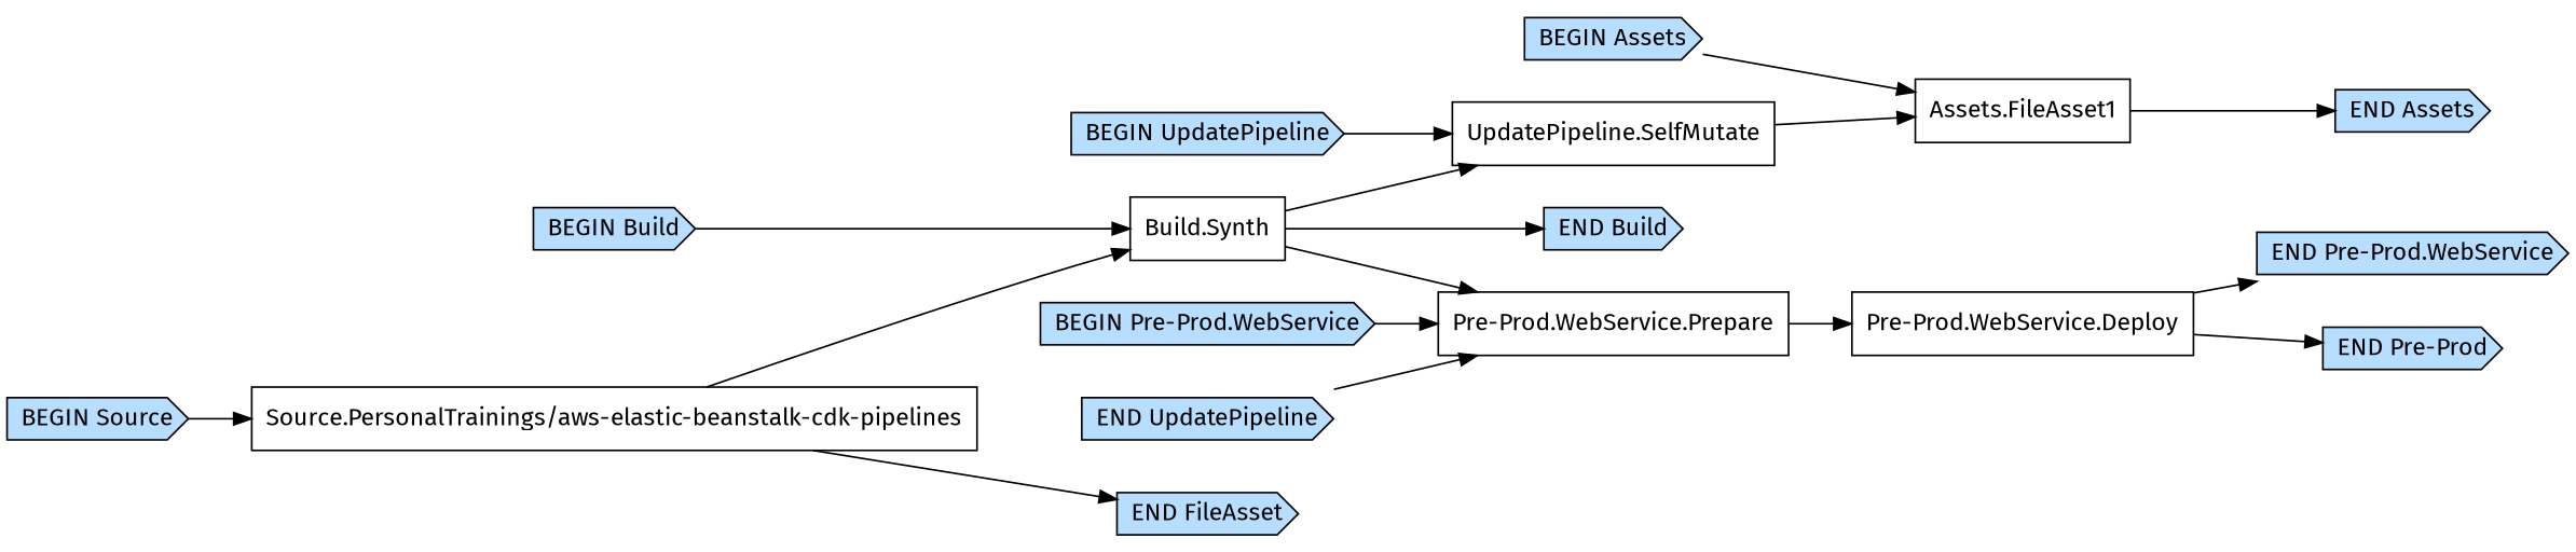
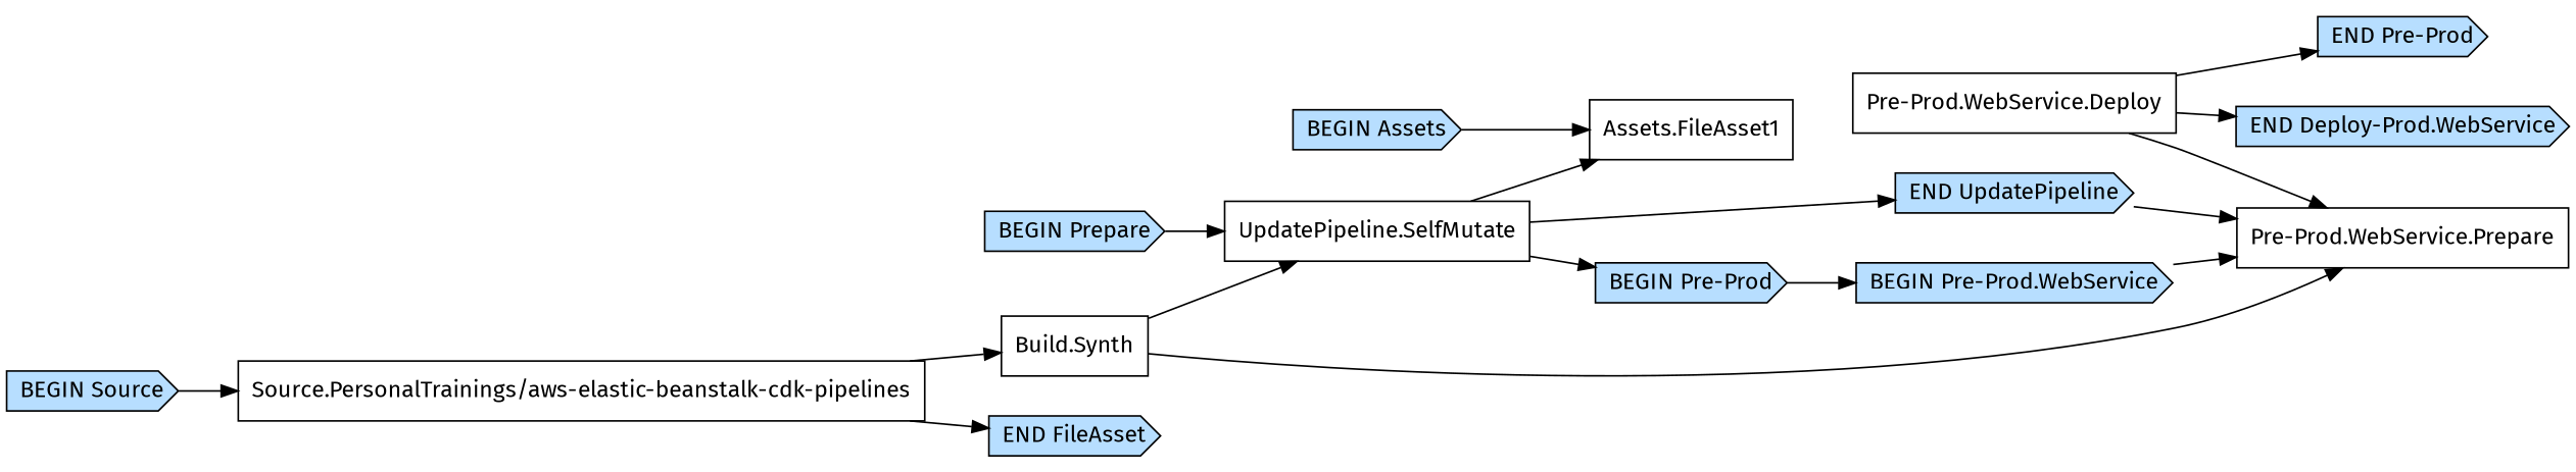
  digraph {
    fontname="Fira Sans"
    rankdir=LR
    node [fontname="Fira Sans" shape=cds fillcolor="#b7deff" style=filled]
    edge [fontname="Fira Sans"]
    "Build.Synth" [shape=box fillcolor="" style=""]
-   "BEGIN Build"
-   "END Build"
    "UpdatePipeline.SelfMutate" [shape=box fillcolor="" style=""]
    "Pre-Prod.WebService.Prepare" [shape=box fillcolor="" style=""]
    "END UpdatePipeline"
    "Assets.FileAsset1" [shape=box fillcolor="" style=""]
+   "BEGIN Pre-Prod"
    "Pre-Prod.WebService.Deploy" [shape=box fillcolor="" style=""]
    "Source.PersonalTrainings/aws-elastic-beanstalk-cdk-pipelines" [shape=box fillcolor="" style=""]
    n11 [label="END FileAsset"]
-   "BEGIN UpdatePipeline"
-   "END Assets"
+   "BEGIN UpdatePipeline" [label="BEGIN Prepare"]
    "BEGIN Pre-Prod.WebService"
    "BEGIN Assets"
    "END Pre-Prod"
-   "END Pre-Prod.WebService"
+   "END Pre-Prod.WebService" [label="END Deploy-Prod.WebService"]
    "BEGIN Source"
-   "Build.Synth" -> "END Build"
    "Build.Synth" -> "UpdatePipeline.SelfMutate"
    "Build.Synth" -> "Pre-Prod.WebService.Prepare"
-   "BEGIN Build" -> "Build.Synth"
+   "UpdatePipeline.SelfMutate" -> "END UpdatePipeline"
    "UpdatePipeline.SelfMutate" -> "Assets.FileAsset1"
-   "Pre-Prod.WebService.Prepare" -> "Pre-Prod.WebService.Deploy"
+   "UpdatePipeline.SelfMutate" -> "BEGIN Pre-Prod"
+   "Pre-Prod.WebService.Deploy" -> "Pre-Prod.WebService.Prepare"
    "END UpdatePipeline" -> "Pre-Prod.WebService.Prepare"
-   "Assets.FileAsset1" -> "END Assets"
+   "BEGIN Pre-Prod" -> "BEGIN Pre-Prod.WebService"
    "Pre-Prod.WebService.Deploy" -> "END Pre-Prod"
    "Pre-Prod.WebService.Deploy" -> "END Pre-Prod.WebService"
    "Source.PersonalTrainings/aws-elastic-beanstalk-cdk-pipelines" -> "Build.Synth"
    "Source.PersonalTrainings/aws-elastic-beanstalk-cdk-pipelines" -> n11
    "BEGIN UpdatePipeline" -> "UpdatePipeline.SelfMutate"
    "BEGIN Pre-Prod.WebService" -> "Pre-Prod.WebService.Prepare"
    "BEGIN Assets" -> "Assets.FileAsset1"
    "BEGIN Source" -> "Source.PersonalTrainings/aws-elastic-beanstalk-cdk-pipelines"
  }
